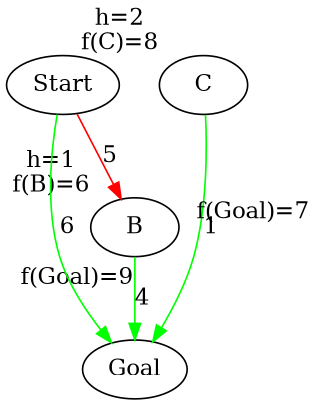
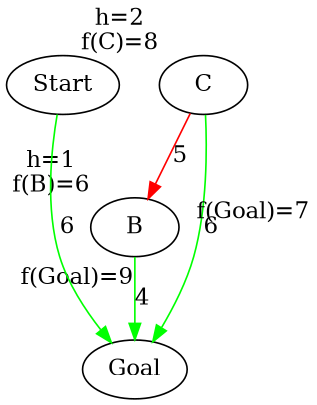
  digraph {
    rankdir=TB
    edge [color="#00FF00"]
    B [xlabel="h=1\nf(B)=6"]
    Goal
    Start
    C [xlabel="h=2\nf(C)=8"]
    B -> Goal [label=4 xlabel="f(Goal)=9"]
-   Start -> B [color="#FF0000" label=5]
+   C -> B [color="#FF0000" label=5]
    Start -> Goal [label=6]
-   C -> Goal [label=1 xlabel="f(Goal)=7"]
+   C -> Goal [label=6 xlabel="f(Goal)=7"]
  }
